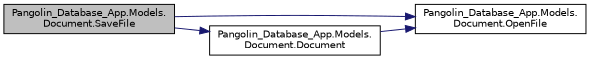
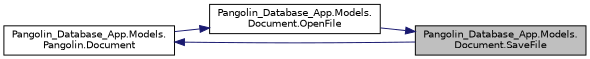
  digraph {
    rankdir=RL
    node [color=black fillcolor=white fontname=Helvetica fontsize=10 shape=record style=filled]
    edge [color=midnightblue dir=back fontname=Helvetica fontsize=10 labelfontname=Helvetica labelfontsize=10 style=solid]
    n1 [fillcolor=grey75 fontcolor=black height=0.2 label="Pangolin_Database_App.Models.\lDocument.SaveFile" width=0.4]
    n2 [height=0.2 label="Pangolin_Database_App.Models.\lDocument.OpenFile" width=0.4]
-   n3 [height=0.2 label="Pangolin_Database_App.Models.\lDocument.Document" width=0.4]
-   n2 -> n1
+   n3 [height=0.2 label="Pangolin_Database_App.Models.\lPangolin.Document" width=0.4]
+   n1 -> n2
    n2 -> n3
    n3 -> n1
  }
